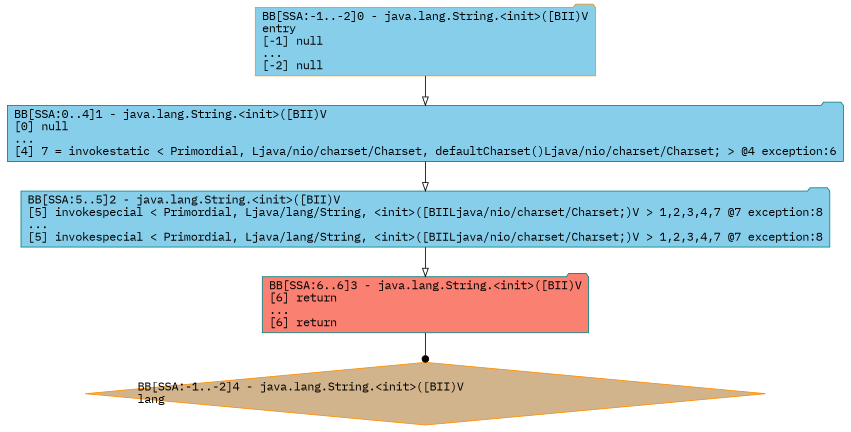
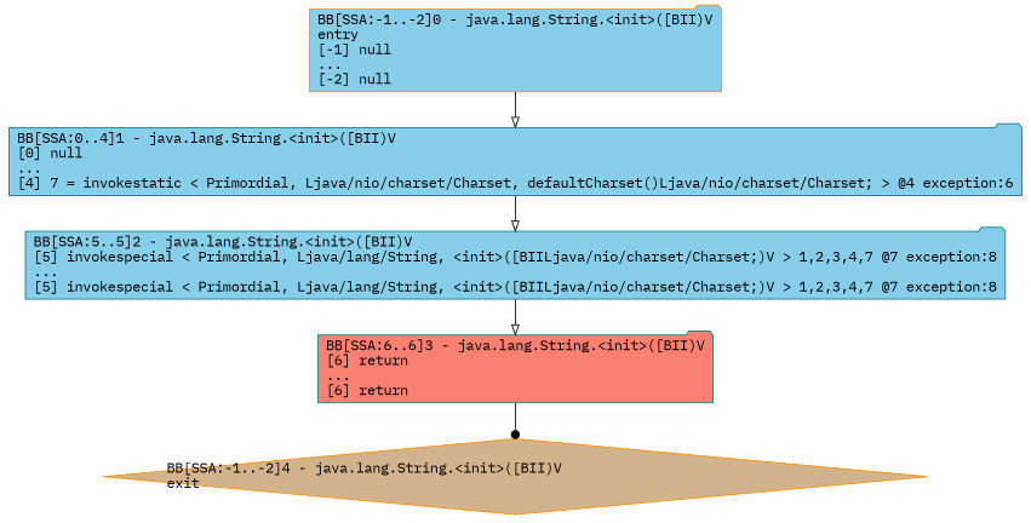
  digraph {
    fontname="IBM Plex Mono"
    node [color=teal shape=folder style=filled fillcolor=skyblue fontname="IBM Plex Mono"]
    edge [arrowhead=onormal fontname="IBM Plex Mono"]
    n1 [label="BB[SSA:0..4]1 - java.lang.String.<init>([BII)V\l[0] null\l...\l[4] 7 = invokestatic < Primordial, Ljava/nio/charset/Charset, defaultCharset()Ljava/nio/charset/Charset; > @4 exception:6\l"]
    n2 [label="BB[SSA:5..5]2 - java.lang.String.<init>([BII)V\l[5] invokespecial < Primordial, Ljava/lang/String, <init>([BIILjava/nio/charset/Charset;)V > 1,2,3,4,7 @7 exception:8\l...\l[5] invokespecial < Primordial, Ljava/lang/String, <init>([BIILjava/nio/charset/Charset;)V > 1,2,3,4,7 @7 exception:8\l"]
    n3 [label="BB[SSA:6..6]3 - java.lang.String.<init>([BII)V\l[6] return\l...\l[6] return\l" fillcolor=salmon]
-   n4 [color=darkorange label="BB[SSA:-1..-2]4 - java.lang.String.<init>([BII)V\llang\l" shape=diamond fillcolor=tan]
+   n4 [color=darkorange label="BB[SSA:-1..-2]4 - java.lang.String.<init>([BII)V\lexit\l" shape=diamond fillcolor=tan]
    n5 [color=darkorange label="BB[SSA:-1..-2]0 - java.lang.String.<init>([BII)V\lentry\l[-1] null\l...\l[-2] null\l"]
    n1 -> n2
    n2 -> n3
    n3 -> n4 [arrowhead=dot]
    n5 -> n1
  }
